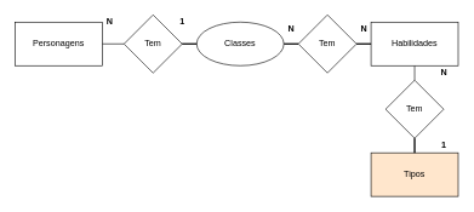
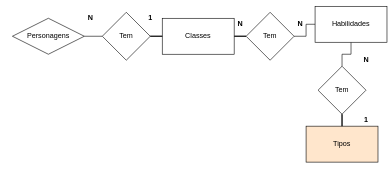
  <mxCell id="0" />
  <mxCell id="1" parent="0" />
  <mxCell id="2" style="edgeStyle=orthogonalEdgeStyle;rounded=0;orthogonalLoop=1;jettySize=auto;html=1;exitX=1;exitY=0.5;exitDx=0;exitDy=0;entryX=0;entryY=0.5;entryDx=0;entryDy=0;endArrow=none;endFill=0;" edge="1" parent="1" source="3" target="10"><mxGeometry relative="1" as="geometry" /></mxCell>
- <mxCell id="3" value="Personagens" style="rounded=0;whiteSpace=wrap;html=1;" vertex="1" parent="1"><mxGeometry x="20" y="30" width="120" height="60" as="geometry" /></mxCell>
+ <mxCell id="3" value="Personagens" style="rhombus;whiteSpace=wrap;html=1;" vertex="1" parent="1"><mxGeometry x="20" y="30" width="120" height="60" as="geometry" /></mxCell>
  <mxCell id="4" style="edgeStyle=orthogonalEdgeStyle;rounded=0;orthogonalLoop=1;jettySize=auto;html=1;exitX=0.5;exitY=1;exitDx=0;exitDy=0;entryX=0.5;entryY=0;entryDx=0;entryDy=0;endArrow=none;endFill=0;" edge="1" parent="1" source="5" target="14"><mxGeometry relative="1" as="geometry" /></mxCell>
- <mxCell id="5" value="Habilidades" style="whiteSpace=wrap;html=1;" vertex="1" parent="1"><mxGeometry x="510" y="30" width="120" height="60" as="geometry" /></mxCell>
+ <mxCell id="5" value="Habilidades" style="whiteSpace=wrap;html=1;" vertex="1" parent="1"><mxGeometry x="525" y="10" width="120" height="60" as="geometry" /></mxCell>
  <mxCell id="6" value="" style="edgeStyle=orthogonalEdgeStyle;rounded=0;orthogonalLoop=1;jettySize=auto;html=1;endArrow=none;endFill=0;" edge="1" parent="1" source="7" target="12"><mxGeometry relative="1" as="geometry" /></mxCell>
- <mxCell id="7" value="Classes" style="ellipse;whiteSpace=wrap;html=1;" vertex="1" parent="1"><mxGeometry x="270" y="30" width="120" height="60" as="geometry" /></mxCell>
+ <mxCell id="7" value="Classes" style="whiteSpace=wrap;html=1;" vertex="1" parent="1"><mxGeometry x="270" y="30" width="120" height="60" as="geometry" /></mxCell>
  <mxCell id="8" value="Tipos" style="whiteSpace=wrap;html=1;fillColor=#ffe6cc;" vertex="1" parent="1"><mxGeometry x="510" y="210" width="120" height="60" as="geometry" /></mxCell>
  <mxCell id="9" value="" style="edgeStyle=orthogonalEdgeStyle;rounded=0;orthogonalLoop=1;jettySize=auto;html=1;endArrow=none;endFill=0;" edge="1" parent="1" source="10" target="7"><mxGeometry relative="1" as="geometry" /></mxCell>
  <mxCell id="10" value="Tem" style="rhombus;whiteSpace=wrap;html=1;" vertex="1" parent="1"><mxGeometry x="170" y="20" width="80" height="80" as="geometry" /></mxCell>
  <mxCell id="11" value="" style="edgeStyle=orthogonalEdgeStyle;rounded=0;orthogonalLoop=1;jettySize=auto;html=1;endArrow=none;endFill=0;" edge="1" parent="1" source="12" target="5"><mxGeometry relative="1" as="geometry" /></mxCell>
  <mxCell id="12" value="Tem" style="rhombus;whiteSpace=wrap;html=1;" vertex="1" parent="1"><mxGeometry x="410" y="20" width="80" height="80" as="geometry" /></mxCell>
  <mxCell id="13" value="" style="edgeStyle=orthogonalEdgeStyle;rounded=0;orthogonalLoop=1;jettySize=auto;html=1;endArrow=none;endFill=0;" edge="1" parent="1" source="14" target="8"><mxGeometry relative="1" as="geometry" /></mxCell>
  <mxCell id="14" value="Tem" style="rhombus;whiteSpace=wrap;html=1;" vertex="1" parent="1"><mxGeometry x="530" y="110" width="80" height="80" as="geometry" /></mxCell>
  <mxCell id="15" value="&lt;b&gt;N&lt;/b&gt;" style="text;html=1;align=center;verticalAlign=middle;resizable=0;points=[];autosize=1;" vertex="1" parent="1"><mxGeometry x="140" y="20" width="20" height="20" as="geometry" /></mxCell>
  <mxCell id="16" value="&lt;b&gt;1&lt;/b&gt;" style="text;html=1;align=center;verticalAlign=middle;resizable=0;points=[];autosize=1;" vertex="1" parent="1"><mxGeometry x="240" y="20" width="20" height="20" as="geometry" /></mxCell>
  <mxCell id="17" value="&lt;b&gt;N&lt;/b&gt;" style="text;html=1;align=center;verticalAlign=middle;resizable=0;points=[];autosize=1;" vertex="1" parent="1"><mxGeometry x="390" y="30" width="20" height="20" as="geometry" /></mxCell>
  <mxCell id="18" value="&lt;b&gt;N&lt;/b&gt;" style="text;html=1;align=center;verticalAlign=middle;resizable=0;points=[];autosize=1;" vertex="1" parent="1"><mxGeometry x="490" y="30" width="20" height="20" as="geometry" /></mxCell>
  <mxCell id="19" value="&lt;b&gt;N&lt;/b&gt;" style="text;html=1;align=center;verticalAlign=middle;resizable=0;points=[];autosize=1;" vertex="1" parent="1"><mxGeometry x="600" y="90" width="20" height="20" as="geometry" /></mxCell>
  <mxCell id="20" value="&lt;b&gt;1&lt;/b&gt;" style="text;html=1;align=center;verticalAlign=middle;resizable=0;points=[];autosize=1;" vertex="1" parent="1"><mxGeometry x="600" y="190" width="20" height="20" as="geometry" /></mxCell>
